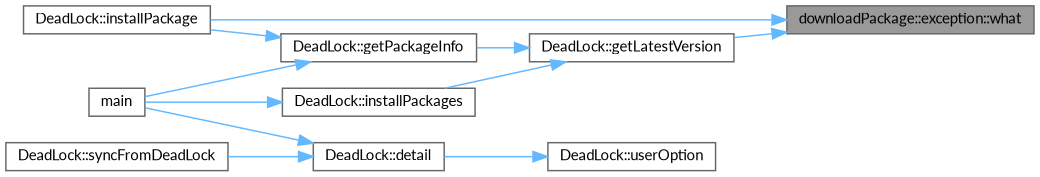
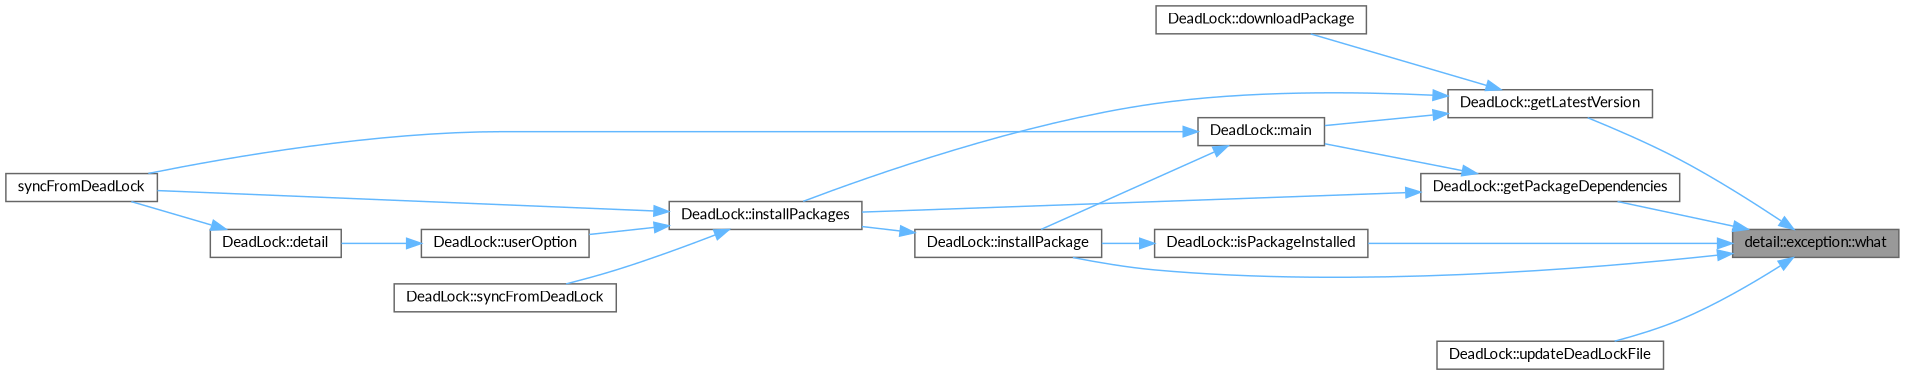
  digraph {
    fontname=Lato
    rankdir=RL
    node [color=grey40 fillcolor=white fontname=Lato fontsize=10 shape=box style=filled]
    edge [color=steelblue1 dir=back fontname=Lato fontsize=10 labelfontname=Helvetica labelfontsize=10 style=solid]
-   n1 [color=gray40 fillcolor=grey60 fontcolor=black height=0.2 label="downloadPackage::exception::what" width=0.4]
+   n1 [color=gray40 fillcolor=grey60 fontcolor=black height=0.2 label="detail::exception::what" width=0.4]
    n2 [height=0.2 label="DeadLock::getLatestVersion" width=0.4]
    n3 [height=0.2 label="DeadLock::installPackage" width=0.4]
-   n8 [height=0.2 label="DeadLock::getPackageInfo" width=0.4]
+   n4 [height=0.2 label="DeadLock::getPackageDependencies" width=0.4]
+   n5 [height=0.2 label="DeadLock::isPackageInstalled" width=0.4]
+   n6 [height=0.2 label="DeadLock::updateDeadLockFile" width=0.4]
+   n7 [height=0.2 label="DeadLock::downloadPackage" width=0.4]
+   n8 [height=0.2 label="DeadLock::main" width=0.4]
    n9 [height=0.2 label="DeadLock::installPackages" width=0.4]
-   n10 [height=0.2 label=main width=0.4]
+   n10 [height=0.2 label=syncFromDeadLock width=0.4]
    n11 [height=0.2 label="DeadLock::syncFromDeadLock" width=0.4]
    n12 [height=0.2 label="DeadLock::userOption" width=0.4]
    n13 [height=0.2 label="DeadLock::detail" width=0.4]
    n1 -> n2
    n1 -> n3
+   n1 -> n4
+   n1 -> n5
+   n1 -> n6
+   n2 -> n7
    n2 -> n8
    n2 -> n9
+   n3 -> n9
+   n4 -> n8
+   n4 -> n9
+   n5 -> n3
    n8 -> n3
    n8 -> n10
    n9 -> n10
-   n13 -> n11
+   n9 -> n11
+   n9 -> n12
    n12 -> n13
    n13 -> n10
  }
